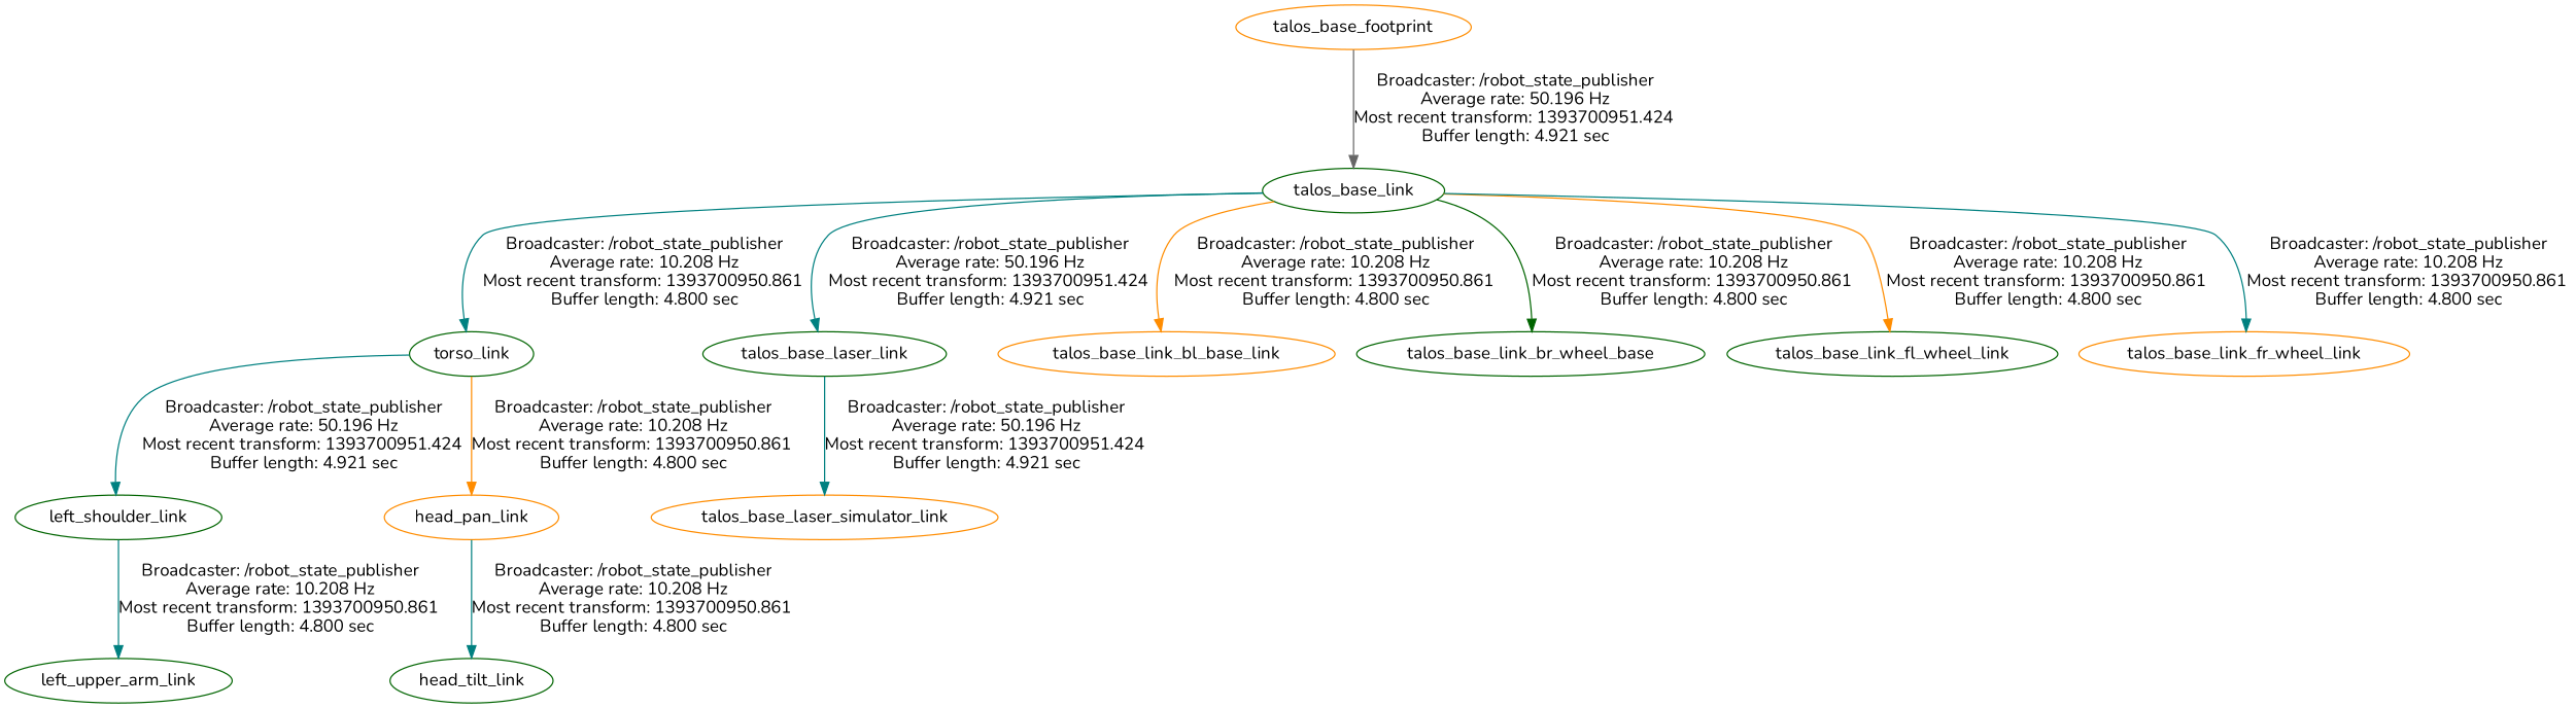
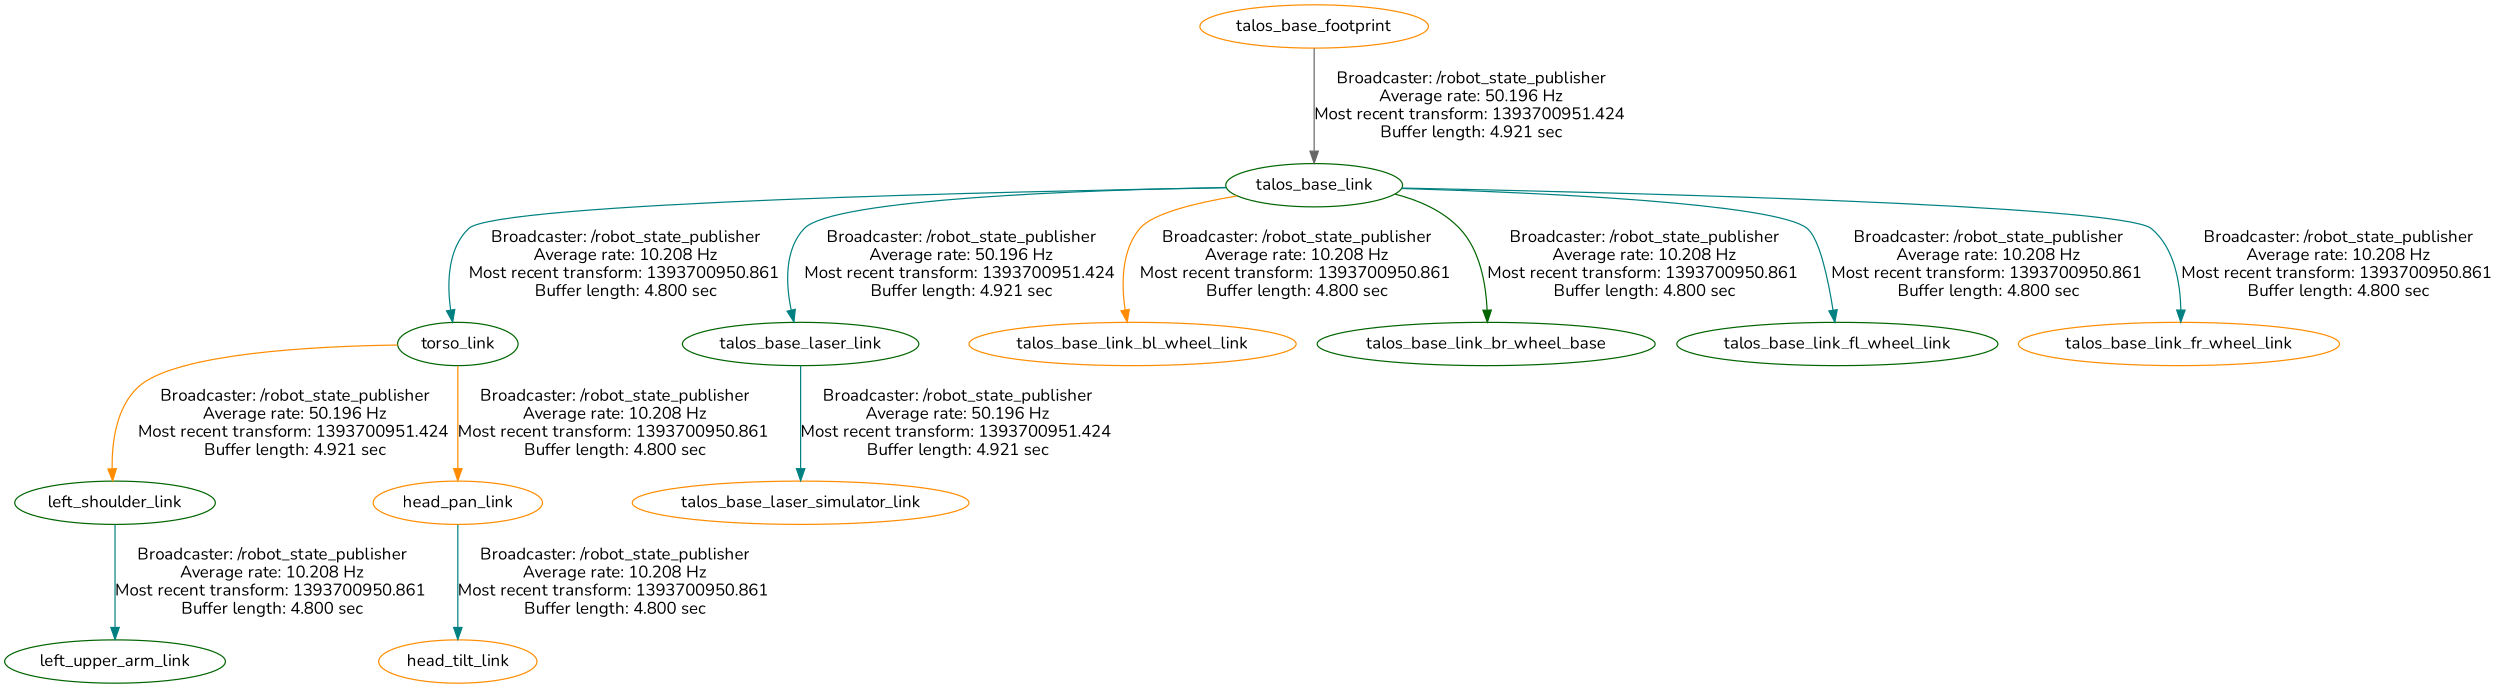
  digraph {
    fontname=Nunito
    node [color=darkgreen fontname=Nunito]
    edge [color=teal fontname=Nunito]
    torso_link
    left_shoulder_link
    head_pan_link [color=darkorange]
    left_upper_arm_link
-   head_tilt_link
+   head_tilt_link [color=darkorange]
    talos_base_link
    talos_base_laser_link
-   talos_base_link_bl_wheel_link [color=darkorange label=talos_base_link_bl_base_link]
+   talos_base_link_bl_wheel_link [color=darkorange]
    n9 [label=talos_base_link_br_wheel_base]
    talos_base_link_fl_wheel_link
    talos_base_link_fr_wheel_link [color=darkorange]
    talos_base_laser_simulator_link [color=darkorange]
    talos_base_footprint [color=darkorange]
-   torso_link -> left_shoulder_link [label="Broadcaster: /robot_state_publisher\nAverage rate: 50.196 Hz\nMost recent transform: 1393700951.424 \nBuffer length: 4.921 sec\n"]
+   torso_link -> left_shoulder_link [color=darkorange label="Broadcaster: /robot_state_publisher\nAverage rate: 50.196 Hz\nMost recent transform: 1393700951.424 \nBuffer length: 4.921 sec\n"]
    torso_link -> head_pan_link [color=darkorange label="Broadcaster: /robot_state_publisher\nAverage rate: 10.208 Hz\nMost recent transform: 1393700950.861 \nBuffer length: 4.800 sec\n"]
    left_shoulder_link -> left_upper_arm_link [label="Broadcaster: /robot_state_publisher\nAverage rate: 10.208 Hz\nMost recent transform: 1393700950.861 \nBuffer length: 4.800 sec\n"]
    head_pan_link -> head_tilt_link [label="Broadcaster: /robot_state_publisher\nAverage rate: 10.208 Hz\nMost recent transform: 1393700950.861 \nBuffer length: 4.800 sec\n"]
    talos_base_link -> torso_link [label="Broadcaster: /robot_state_publisher\nAverage rate: 10.208 Hz\nMost recent transform: 1393700950.861 \nBuffer length: 4.800 sec\n"]
    talos_base_link -> talos_base_laser_link [label="Broadcaster: /robot_state_publisher\nAverage rate: 50.196 Hz\nMost recent transform: 1393700951.424 \nBuffer length: 4.921 sec\n"]
    talos_base_link -> talos_base_link_bl_wheel_link [color=darkorange label="Broadcaster: /robot_state_publisher\nAverage rate: 10.208 Hz\nMost recent transform: 1393700950.861 \nBuffer length: 4.800 sec\n"]
    talos_base_link -> n9 [color=darkgreen label="Broadcaster: /robot_state_publisher\nAverage rate: 10.208 Hz\nMost recent transform: 1393700950.861 \nBuffer length: 4.800 sec\n"]
-   talos_base_link -> talos_base_link_fl_wheel_link [color=darkorange label="Broadcaster: /robot_state_publisher\nAverage rate: 10.208 Hz\nMost recent transform: 1393700950.861 \nBuffer length: 4.800 sec\n"]
+   talos_base_link -> talos_base_link_fl_wheel_link [label="Broadcaster: /robot_state_publisher\nAverage rate: 10.208 Hz\nMost recent transform: 1393700950.861 \nBuffer length: 4.800 sec\n"]
    talos_base_link -> talos_base_link_fr_wheel_link [label="Broadcaster: /robot_state_publisher\nAverage rate: 10.208 Hz\nMost recent transform: 1393700950.861 \nBuffer length: 4.800 sec\n"]
    talos_base_laser_link -> talos_base_laser_simulator_link [label="Broadcaster: /robot_state_publisher\nAverage rate: 50.196 Hz\nMost recent transform: 1393700951.424 \nBuffer length: 4.921 sec\n"]
    talos_base_footprint -> talos_base_link [color=gray40 label="Broadcaster: /robot_state_publisher\nAverage rate: 50.196 Hz\nMost recent transform: 1393700951.424 \nBuffer length: 4.921 sec\n"]
  }
